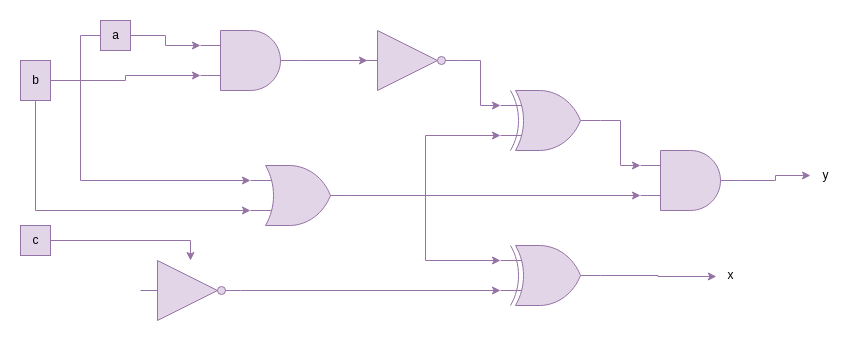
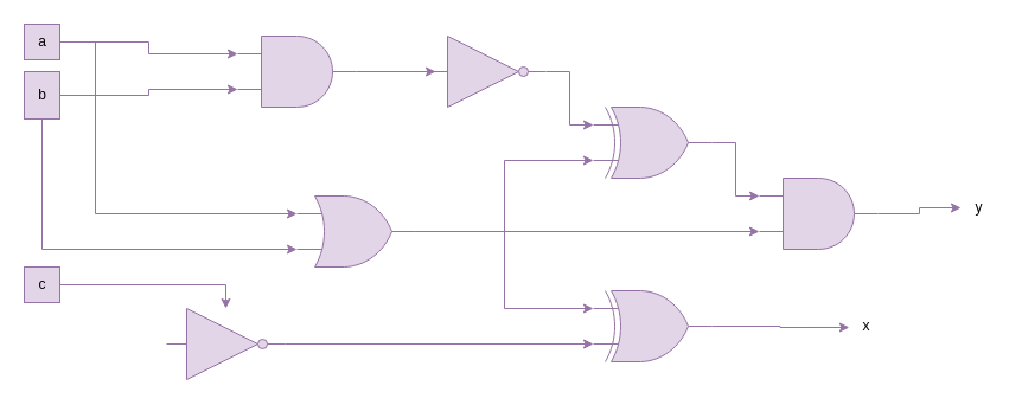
  <mxCell id="0" />
  <mxCell id="1" parent="0" />
  <mxCell id="2" value="" style="verticalLabelPosition=bottom;shadow=0;dashed=0;align=center;verticalAlign=top;shape=mxgraph.electrical.logic_gates.inverter_2;textShadow=0;labelBorderColor=none;labelBackgroundColor=none;html=1;fillColor=#e1d5e7;strokeColor=#9673a6;" vertex="1" parent="1"><mxGeometry x="360" y="30" width="100" height="60" as="geometry" /></mxCell>
  <mxCell id="3" value="" style="verticalLabelPosition=bottom;shadow=0;dashed=0;align=center;verticalAlign=top;shape=mxgraph.electrical.logic_gates.logic_gate;operation=and;textShadow=0;labelBorderColor=none;labelBackgroundColor=none;html=1;fillColor=#e1d5e7;strokeColor=#9673a6;" vertex="1" parent="1"><mxGeometry x="200" y="30" width="100" height="60" as="geometry" /></mxCell>
  <mxCell id="4" value="" style="edgeStyle=orthogonalEdgeStyle;rounded=0;orthogonalLoop=1;jettySize=auto;exitX=1;exitY=0.5;exitDx=0;exitDy=0;exitPerimeter=0;entryX=0.07;entryY=0.5;entryDx=0;entryDy=0;entryPerimeter=0;textShadow=0;labelBorderColor=none;labelBackgroundColor=none;html=1;fillColor=#e1d5e7;strokeColor=#9673a6;" edge="1" parent="1" source="3" target="2"><mxGeometry relative="1" as="geometry" /></mxCell>
- <mxCell id="5" value="a" style="text;align=center;verticalAlign=middle;resizable=0;points=[];autosize=1;strokeColor=#9673a6;fillColor=#e1d5e7;textShadow=0;labelBorderColor=none;labelBackgroundColor=none;html=1;" vertex="1" parent="1"><mxGeometry x="100" y="20" width="30" height="30" as="geometry" /></mxCell>
+ <mxCell id="5" value="a" style="text;align=center;verticalAlign=middle;resizable=0;points=[];autosize=1;strokeColor=#9673a6;fillColor=#e1d5e7;textShadow=0;labelBorderColor=none;labelBackgroundColor=none;html=1;" vertex="1" parent="1"><mxGeometry x="20" y="20" width="30" height="30" as="geometry" /></mxCell>
  <mxCell id="6" value="" style="edgeStyle=orthogonalEdgeStyle;rounded=0;orthogonalLoop=1;jettySize=auto;entryX=0;entryY=0.25;entryDx=0;entryDy=0;entryPerimeter=0;textShadow=0;labelBorderColor=none;labelBackgroundColor=none;html=1;fillColor=#e1d5e7;strokeColor=#9673a6;" edge="1" parent="1" source="5" target="3"><mxGeometry relative="1" as="geometry" /></mxCell>
  <mxCell id="7" value="b" style="text;align=center;verticalAlign=middle;resizable=0;points=[];autosize=1;strokeColor=#9673a6;fillColor=#e1d5e7;textShadow=0;labelBorderColor=none;labelBackgroundColor=none;html=1;" vertex="1" parent="1"><mxGeometry x="20" y="60" width="30" height="40" as="geometry" /></mxCell>
  <mxCell id="8" value="" style="edgeStyle=orthogonalEdgeStyle;rounded=0;orthogonalLoop=1;jettySize=auto;entryX=0;entryY=0.75;entryDx=0;entryDy=0;entryPerimeter=0;textShadow=0;labelBorderColor=none;labelBackgroundColor=none;html=1;fillColor=#e1d5e7;strokeColor=#9673a6;" edge="1" parent="1" source="7" target="3"><mxGeometry relative="1" as="geometry" /></mxCell>
  <mxCell id="9" value="" style="verticalLabelPosition=bottom;shadow=0;dashed=0;align=center;verticalAlign=top;shape=mxgraph.electrical.logic_gates.logic_gate;operation=xor;textShadow=0;labelBorderColor=none;labelBackgroundColor=none;html=1;fillColor=#e1d5e7;strokeColor=#9673a6;" vertex="1" parent="1"><mxGeometry x="500" y="90" width="100" height="60" as="geometry" /></mxCell>
  <mxCell id="10" value="" style="edgeStyle=orthogonalEdgeStyle;rounded=0;orthogonalLoop=1;jettySize=auto;entryX=0;entryY=0.25;entryDx=0;entryDy=0;entryPerimeter=0;textShadow=0;labelBorderColor=none;labelBackgroundColor=none;html=1;fillColor=#e1d5e7;strokeColor=#9673a6;" edge="1" parent="1" source="2" target="9"><mxGeometry relative="1" as="geometry" /></mxCell>
  <mxCell id="11" value="" style="verticalLabelPosition=bottom;shadow=0;dashed=0;align=center;verticalAlign=top;shape=mxgraph.electrical.logic_gates.logic_gate;operation=or;textShadow=0;labelBorderColor=none;labelBackgroundColor=none;html=1;fillColor=#e1d5e7;strokeColor=#9673a6;" vertex="1" parent="1"><mxGeometry x="250" y="165" width="100" height="60" as="geometry" /></mxCell>
  <mxCell id="12" value="" style="edgeStyle=orthogonalEdgeStyle;rounded=0;orthogonalLoop=1;jettySize=auto;entryX=0;entryY=0.25;entryDx=0;entryDy=0;entryPerimeter=0;textShadow=0;labelBorderColor=none;labelBackgroundColor=none;html=1;fillColor=#e1d5e7;strokeColor=#9673a6;" edge="1" parent="1" source="5" target="11"><mxGeometry relative="1" as="geometry"><Array as="points"><mxPoint x="80" y="35" /><mxPoint x="80" y="180" /></Array></mxGeometry></mxCell>
  <mxCell id="13" value="" style="edgeStyle=orthogonalEdgeStyle;rounded=0;orthogonalLoop=1;jettySize=auto;entryX=0;entryY=0.75;entryDx=0;entryDy=0;entryPerimeter=0;textShadow=0;labelBorderColor=none;labelBackgroundColor=none;html=1;fillColor=#e1d5e7;strokeColor=#9673a6;" edge="1" parent="1" source="7" target="11"><mxGeometry relative="1" as="geometry"><Array as="points"><mxPoint x="35" y="210" /></Array></mxGeometry></mxCell>
  <mxCell id="14" value="" style="edgeStyle=orthogonalEdgeStyle;rounded=0;orthogonalLoop=1;jettySize=auto;entryX=0;entryY=0.75;entryDx=0;entryDy=0;entryPerimeter=0;textShadow=0;labelBorderColor=none;labelBackgroundColor=none;html=1;fillColor=#e1d5e7;strokeColor=#9673a6;" edge="1" parent="1" source="11" target="9"><mxGeometry relative="1" as="geometry" /></mxCell>
  <mxCell id="15" value="" style="edgeStyle=orthogonalEdgeStyle;rounded=0;orthogonalLoop=1;jettySize=auto;textShadow=0;labelBorderColor=none;labelBackgroundColor=none;html=1;fillColor=#e1d5e7;strokeColor=#9673a6;" edge="1" parent="1" source="16" target="18"><mxGeometry relative="1" as="geometry" /></mxCell>
  <mxCell id="16" value="" style="verticalLabelPosition=bottom;shadow=0;dashed=0;align=center;verticalAlign=top;shape=mxgraph.electrical.logic_gates.logic_gate;operation=and;textShadow=0;labelBorderColor=none;labelBackgroundColor=none;html=1;fillColor=#e1d5e7;strokeColor=#9673a6;" vertex="1" parent="1"><mxGeometry x="640" y="150" width="100" height="60" as="geometry" /></mxCell>
  <mxCell id="17" value="" style="edgeStyle=orthogonalEdgeStyle;rounded=0;orthogonalLoop=1;jettySize=auto;entryX=0;entryY=0.25;entryDx=0;entryDy=0;entryPerimeter=0;textShadow=0;labelBorderColor=none;labelBackgroundColor=none;html=1;fillColor=#e1d5e7;strokeColor=#9673a6;" edge="1" parent="1" source="9" target="16"><mxGeometry relative="1" as="geometry" /></mxCell>
  <mxCell id="18" value="y" style="text;html=1;align=center;verticalAlign=middle;resizable=0;points=[];autosize=1;strokeColor=none;fillColor=none;" vertex="1" parent="1"><mxGeometry x="810" y="160" width="30" height="30" as="geometry" /></mxCell>
  <mxCell id="19" value="" style="edgeStyle=orthogonalEdgeStyle;rounded=0;orthogonalLoop=1;jettySize=auto;textShadow=0;labelBorderColor=none;labelBackgroundColor=none;html=1;fillColor=#e1d5e7;strokeColor=#9673a6;" edge="1" parent="1" source="20" target="21"><mxGeometry relative="1" as="geometry" /></mxCell>
  <mxCell id="20" value="c" style="text;align=center;verticalAlign=middle;resizable=0;points=[];autosize=1;strokeColor=#9673a6;fillColor=#e1d5e7;textShadow=0;labelBorderColor=none;labelBackgroundColor=none;html=1;" vertex="1" parent="1"><mxGeometry x="20" y="225" width="30" height="30" as="geometry" /></mxCell>
  <mxCell id="21" value="" style="verticalLabelPosition=bottom;shadow=0;dashed=0;align=center;verticalAlign=top;shape=mxgraph.electrical.logic_gates.inverter_2;textShadow=0;labelBorderColor=none;labelBackgroundColor=none;html=1;fillColor=#e1d5e7;strokeColor=#9673a6;" vertex="1" parent="1"><mxGeometry x="140" y="260" width="100" height="60" as="geometry" /></mxCell>
  <mxCell id="22" value="" style="edgeStyle=orthogonalEdgeStyle;rounded=0;orthogonalLoop=1;jettySize=auto;entryX=0;entryY=0.75;entryDx=0;entryDy=0;entryPerimeter=0;textShadow=0;labelBorderColor=none;labelBackgroundColor=none;html=1;fillColor=#e1d5e7;strokeColor=#9673a6;" edge="1" parent="1" source="11" target="16"><mxGeometry relative="1" as="geometry" /></mxCell>
  <mxCell id="23" value="" style="verticalLabelPosition=bottom;shadow=0;dashed=0;align=center;verticalAlign=top;shape=mxgraph.electrical.logic_gates.logic_gate;operation=xor;textShadow=0;labelBorderColor=none;labelBackgroundColor=none;html=1;fillColor=#e1d5e7;strokeColor=#9673a6;" vertex="1" parent="1"><mxGeometry x="500" y="245" width="100" height="60" as="geometry" /></mxCell>
  <mxCell id="24" value="" style="edgeStyle=orthogonalEdgeStyle;rounded=0;orthogonalLoop=1;jettySize=auto;entryX=0;entryY=0.25;entryDx=0;entryDy=0;entryPerimeter=0;textShadow=0;labelBorderColor=none;labelBackgroundColor=none;html=1;fillColor=#e1d5e7;strokeColor=#9673a6;" edge="1" parent="1" source="11" target="23"><mxGeometry relative="1" as="geometry" /></mxCell>
  <mxCell id="25" value="" style="edgeStyle=orthogonalEdgeStyle;rounded=0;orthogonalLoop=1;jettySize=auto;entryX=0;entryY=0.75;entryDx=0;entryDy=0;entryPerimeter=0;textShadow=0;labelBorderColor=none;labelBackgroundColor=none;html=1;fillColor=#e1d5e7;strokeColor=#9673a6;" edge="1" parent="1" source="21" target="23"><mxGeometry relative="1" as="geometry" /></mxCell>
  <mxCell id="26" value="x" style="text;html=1;align=center;verticalAlign=middle;resizable=0;points=[];autosize=1;strokeColor=none;fillColor=none;" vertex="1" parent="1"><mxGeometry x="715" y="260" width="30" height="30" as="geometry" /></mxCell>
  <mxCell id="27" value="" style="edgeStyle=orthogonalEdgeStyle;rounded=0;orthogonalLoop=1;jettySize=auto;entryX=0.029;entryY=0.533;entryDx=0;entryDy=0;entryPerimeter=0;textShadow=0;labelBorderColor=none;labelBackgroundColor=none;html=1;fillColor=#e1d5e7;strokeColor=#9673a6;" edge="1" parent="1" source="23" target="26"><mxGeometry relative="1" as="geometry" /></mxCell>
